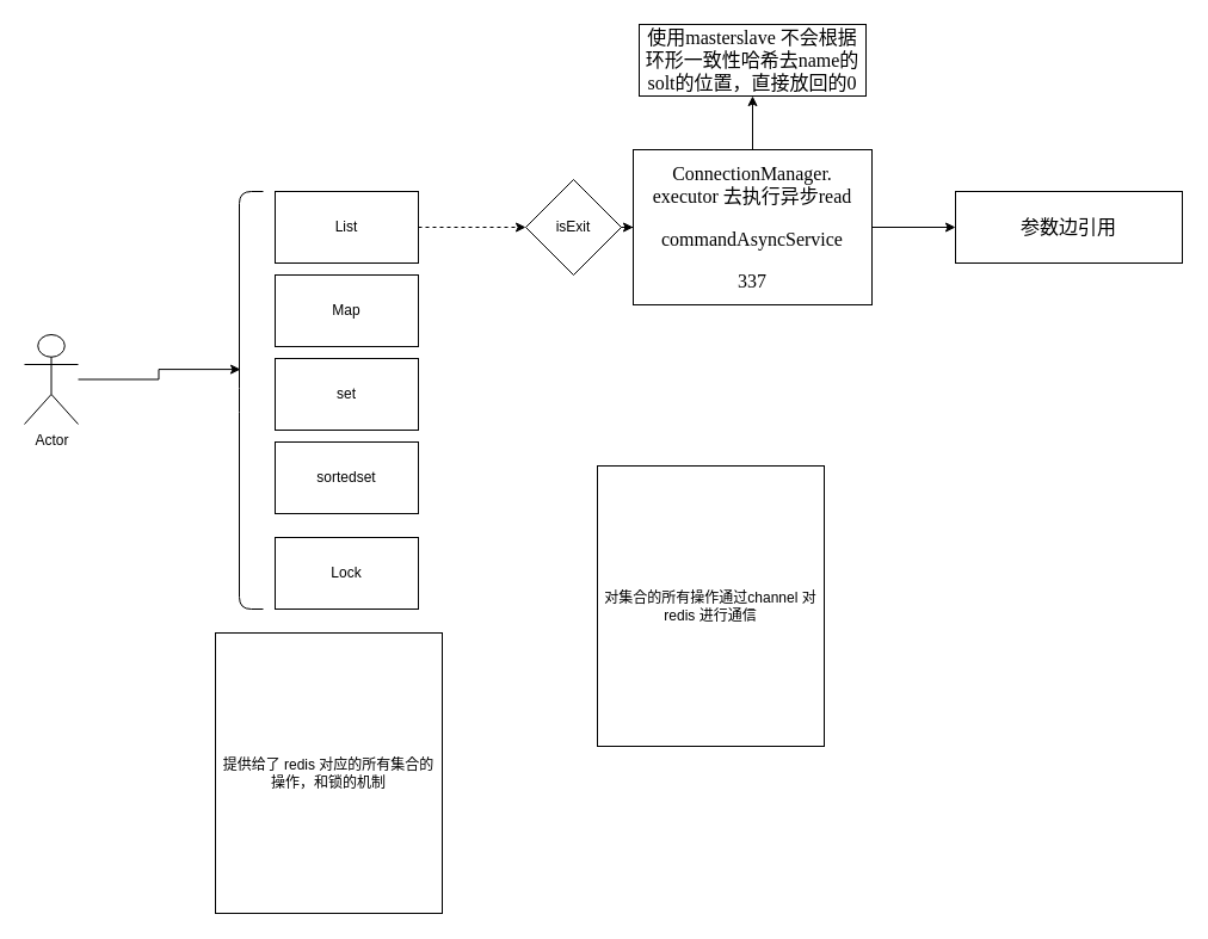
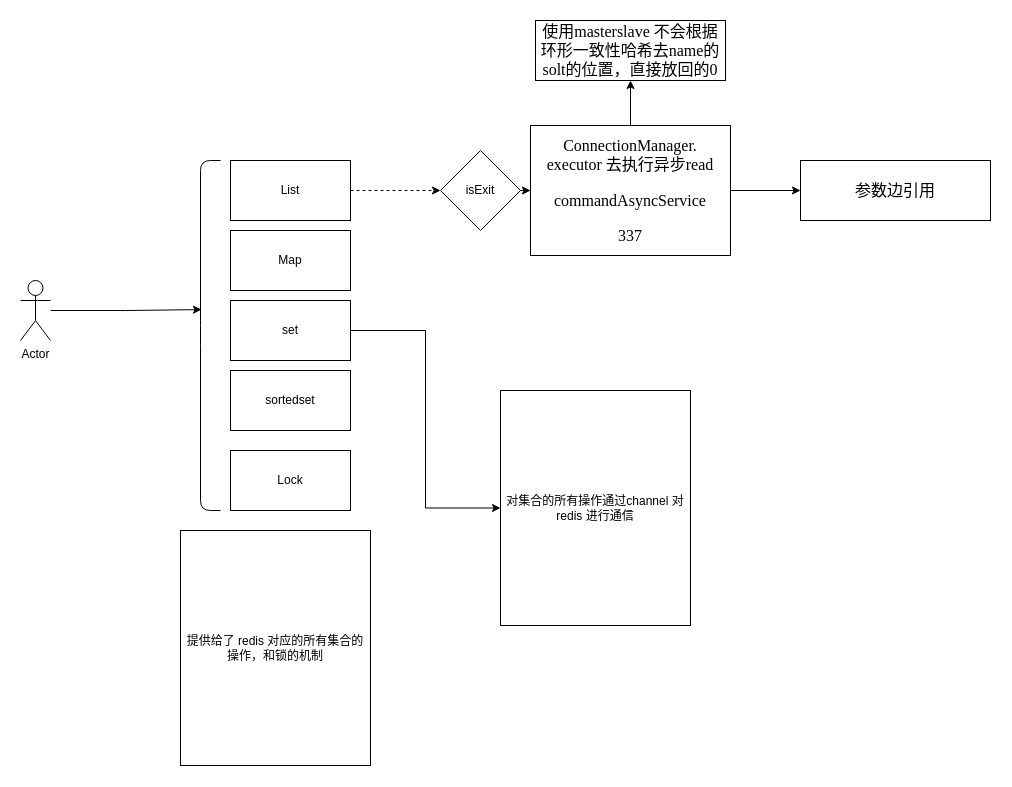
  <mxCell id="0" />
  <mxCell id="1" parent="0" />
  <mxCell id="2" value="" style="edgeStyle=orthogonalEdgeStyle;rounded=0;orthogonalLoop=1;jettySize=auto;html=1;entryX=0;entryY=0.5;entryDx=0;entryDy=0;dashed=1;" edge="1" parent="1" source="3" target="15"><mxGeometry relative="1" as="geometry"><mxPoint x="430" y="190" as="targetPoint" /></mxGeometry></mxCell>
  <mxCell id="3" value="List" style="rounded=0;whiteSpace=wrap;html=1;" vertex="1" parent="1"><mxGeometry x="230" y="160" width="120" height="60" as="geometry" /></mxCell>
  <mxCell id="4" value="Map" style="rounded=0;whiteSpace=wrap;html=1;" vertex="1" parent="1"><mxGeometry x="230" y="230" width="120" height="60" as="geometry" /></mxCell>
+ <mxCell id="5" style="edgeStyle=orthogonalEdgeStyle;rounded=0;orthogonalLoop=1;jettySize=auto;html=1;entryX=0;entryY=0.5;entryDx=0;entryDy=0;" edge="1" parent="1" source="6" target="13"><mxGeometry relative="1" as="geometry"><mxPoint x="440" y="320" as="targetPoint" /></mxGeometry></mxCell>
  <mxCell id="6" value="set" style="rounded=0;whiteSpace=wrap;html=1;" vertex="1" parent="1"><mxGeometry x="230" y="300" width="120" height="60" as="geometry" /></mxCell>
  <mxCell id="7" value="sortedset" style="rounded=0;whiteSpace=wrap;html=1;" vertex="1" parent="1"><mxGeometry x="230" y="370" width="120" height="60" as="geometry" /></mxCell>
  <mxCell id="8" value="" style="shape=curlyBracket;whiteSpace=wrap;html=1;rounded=1;size=0;" vertex="1" parent="1"><mxGeometry x="200" y="160" width="20" height="350" as="geometry" /></mxCell>
  <mxCell id="9" value="提供给了 redis 对应的所有集合的操作，和锁的机制" style="rounded=0;whiteSpace=wrap;html=1;" vertex="1" parent="1"><mxGeometry x="180" y="530" width="190" height="235" as="geometry" /></mxCell>
  <mxCell id="10" style="edgeStyle=orthogonalEdgeStyle;rounded=0;orthogonalLoop=1;jettySize=auto;html=1;entryX=0.05;entryY=0.426;entryDx=0;entryDy=0;entryPerimeter=0;" edge="1" parent="1" source="11" target="8"><mxGeometry relative="1" as="geometry"><mxPoint x="190" y="320" as="targetPoint" /></mxGeometry></mxCell>
- <mxCell id="11" value="Actor" style="shape=umlActor;verticalLabelPosition=bottom;labelBackgroundColor=#ffffff;verticalAlign=top;html=1;outlineConnect=0;" vertex="1" parent="1"><mxGeometry x="20" y="280" width="45" height="75" as="geometry" /></mxCell>
+ <mxCell id="11" value="Actor" style="shape=umlActor;verticalLabelPosition=bottom;labelBackgroundColor=#ffffff;verticalAlign=top;html=1;outlineConnect=0;" vertex="1" parent="1"><mxGeometry x="20" y="280" width="30" height="60" as="geometry" /></mxCell>
  <mxCell id="12" value="Lock" style="rounded=0;whiteSpace=wrap;html=1;" vertex="1" parent="1"><mxGeometry x="230" y="450" width="120" height="60" as="geometry" /></mxCell>
  <mxCell id="13" value="对集合的所有操作通过channel 对redis 进行通信" style="rounded=0;whiteSpace=wrap;html=1;" vertex="1" parent="1"><mxGeometry x="500" y="390" width="190" height="235" as="geometry" /></mxCell>
  <mxCell id="14" style="edgeStyle=orthogonalEdgeStyle;rounded=0;orthogonalLoop=1;jettySize=auto;html=1;entryX=0;entryY=0.5;entryDx=0;entryDy=0;" edge="1" parent="1" source="15" target="18"><mxGeometry relative="1" as="geometry"><mxPoint x="600" y="190" as="targetPoint" /></mxGeometry></mxCell>
  <mxCell id="15" value="isExit" style="rhombus;whiteSpace=wrap;html=1;" vertex="1" parent="1"><mxGeometry x="440" y="150" width="80" height="80" as="geometry" /></mxCell>
  <mxCell id="16" value="" style="edgeStyle=orthogonalEdgeStyle;rounded=0;orthogonalLoop=1;jettySize=auto;html=1;" edge="1" parent="1" source="18" target="20"><mxGeometry relative="1" as="geometry" /></mxCell>
  <mxCell id="17" value="" style="edgeStyle=orthogonalEdgeStyle;rounded=0;orthogonalLoop=1;jettySize=auto;html=1;" edge="1" parent="1" source="18" target="19"><mxGeometry relative="1" as="geometry" /></mxCell>
  <mxCell id="18" value="&lt;pre style=&quot;font-family: &amp;#34;consolas&amp;#34; ; font-size: 12pt&quot;&gt;ConnectionManager.&lt;br&gt;executor 去执行异步read&lt;/pre&gt;&lt;pre style=&quot;font-family: &amp;#34;consolas&amp;#34; ; font-size: 12pt&quot;&gt;commandAsyncService&lt;/pre&gt;&lt;pre style=&quot;font-family: &amp;#34;consolas&amp;#34; ; font-size: 12pt&quot;&gt;337&lt;/pre&gt;" style="rounded=0;whiteSpace=wrap;html=1;" vertex="1" parent="1"><mxGeometry x="530" y="125" width="200" height="130" as="geometry" /></mxCell>
  <mxCell id="19" value="&lt;pre style=&quot;font-family: &amp;#34;consolas&amp;#34; ; font-size: 12pt&quot;&gt;参数边引用&lt;/pre&gt;" style="rounded=0;whiteSpace=wrap;html=1;" vertex="1" parent="1"><mxGeometry x="800" y="160" width="190" height="60" as="geometry" /></mxCell>
  <mxCell id="20" value="&lt;pre style=&quot;font-family: &amp;#34;consolas&amp;#34; ; font-size: 12pt&quot;&gt;使用masterslave 不会根据&lt;br/&gt;环形一致性哈希去name的&lt;br/&gt;solt的位置，直接放回的0&lt;/pre&gt;" style="rounded=0;whiteSpace=wrap;html=1;" vertex="1" parent="1"><mxGeometry x="535" y="20" width="190" height="60" as="geometry" /></mxCell>
